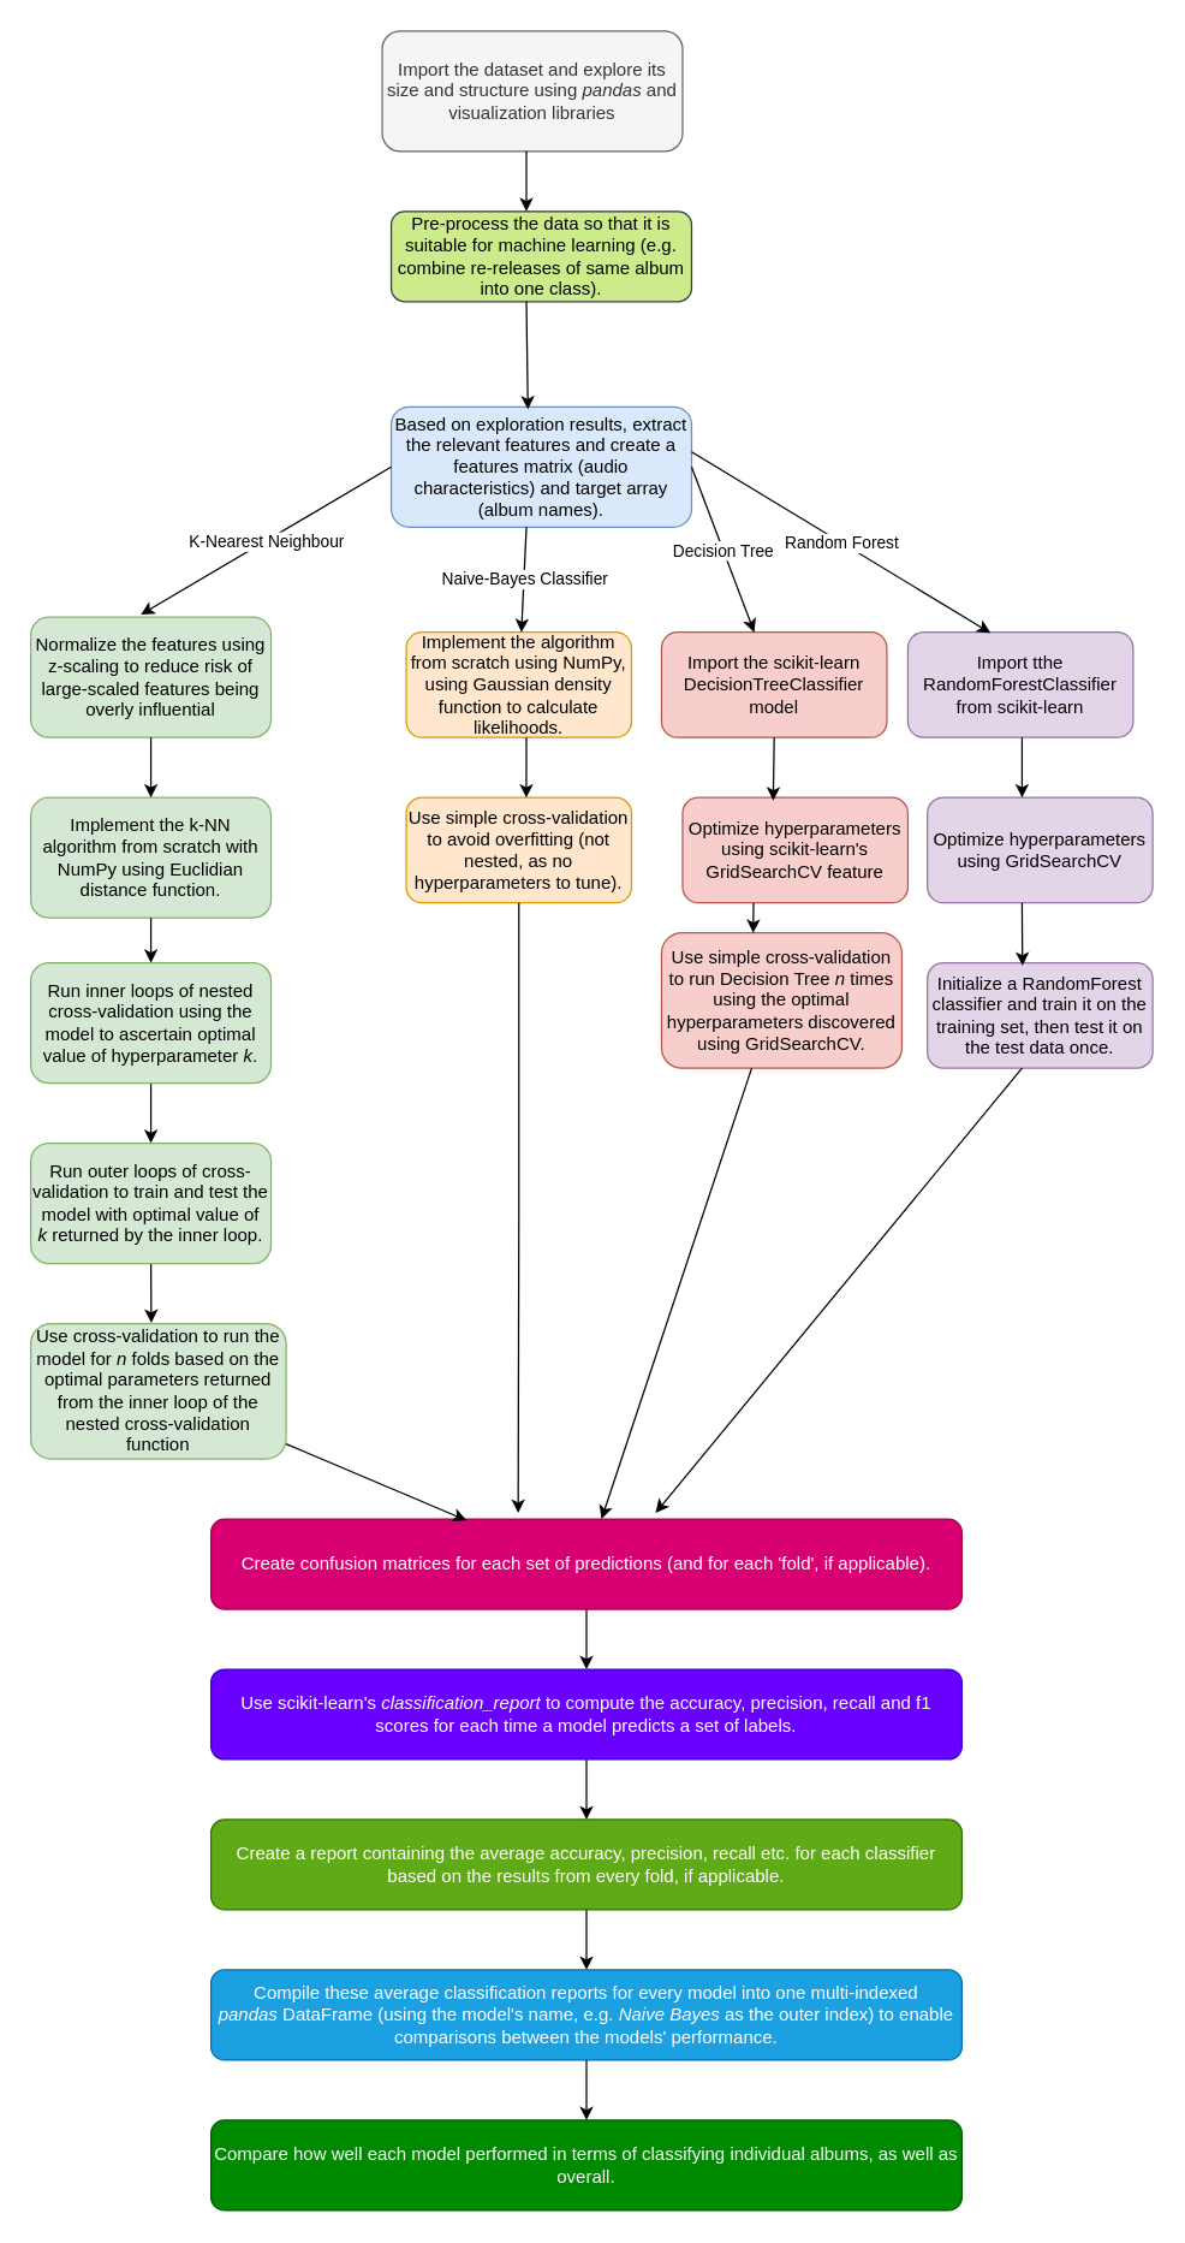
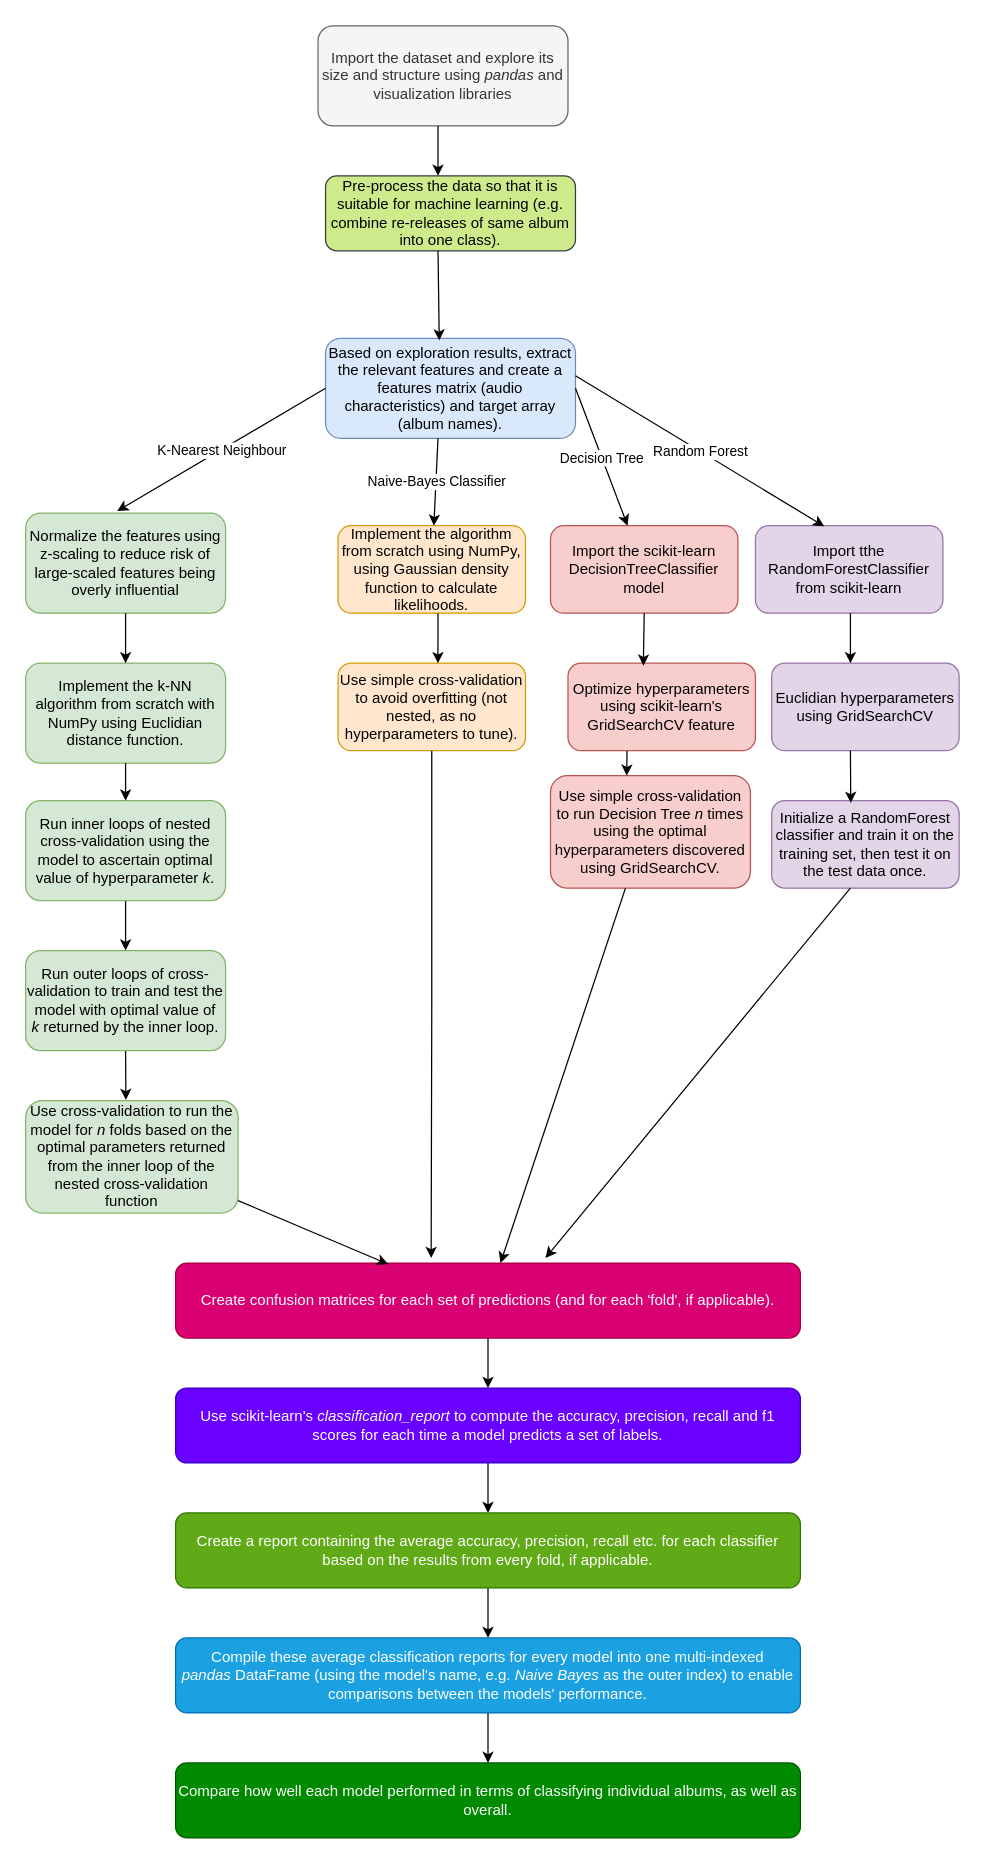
  <mxCell id="0" />
  <mxCell id="1" parent="0" />
  <mxCell id="2" value="Import the dataset and explore its size and structure using &lt;i&gt;pandas &lt;/i&gt;and visualization libraries" style="rounded=1;whiteSpace=wrap;html=1;fillColor=#f5f5f5;fontColor=#333333;strokeColor=#666666;" vertex="1" parent="1"><mxGeometry x="254" y="20" width="200" height="80" as="geometry" /></mxCell>
  <mxCell id="3" value="Based on exploration results, extract the relevant features and create a features matrix (audio characteristics) and target array (album names)." style="rounded=1;whiteSpace=wrap;html=1;fillColor=#dae8fc;strokeColor=#6c8ebf;" vertex="1" parent="1"><mxGeometry x="260" y="270" width="200" height="80" as="geometry" /></mxCell>
  <mxCell id="4" value="Normalize the features using z-scaling to reduce risk of large-scaled features being overly influential" style="rounded=1;whiteSpace=wrap;html=1;fillColor=#d5e8d4;strokeColor=#82b366;" vertex="1" parent="1"><mxGeometry x="20" y="410" width="160" height="80" as="geometry" /></mxCell>
  <mxCell id="5" value="" style="endArrow=classic;html=1;rounded=0;entryX=0.458;entryY=-0.022;entryDx=0;entryDy=0;entryPerimeter=0;" edge="1" parent="1" target="4"><mxGeometry relative="1" as="geometry"><mxPoint x="260" y="310" as="sourcePoint" /><mxPoint x="360" y="310" as="targetPoint" /></mxGeometry></mxCell>
  <mxCell id="6" value="K-Nearest Neighbour" style="edgeLabel;resizable=0;html=1;align=center;verticalAlign=middle;" connectable="0" vertex="1" parent="5"><mxGeometry relative="1" as="geometry" /></mxCell>
  <mxCell id="7" style="edgeStyle=orthogonalEdgeStyle;rounded=0;orthogonalLoop=1;jettySize=auto;html=1;exitX=0.5;exitY=1;exitDx=0;exitDy=0;entryX=0.5;entryY=0;entryDx=0;entryDy=0;" edge="1" parent="1" source="8" target="11"><mxGeometry relative="1" as="geometry" /></mxCell>
  <mxCell id="8" value="Run inner loops of nested cross-validation using the model to ascertain optimal value of hyperparameter &lt;i&gt;k&lt;/i&gt;." style="rounded=1;whiteSpace=wrap;html=1;fillColor=#d5e8d4;strokeColor=#82b366;" vertex="1" parent="1"><mxGeometry x="20" y="640" width="160" height="80" as="geometry" /></mxCell>
  <mxCell id="9" value="Use cross-validation to run the model for &lt;i&gt;n&lt;/i&gt;&amp;nbsp;folds based on the optimal parameters returned from the inner loop of the nested cross-validation function" style="rounded=1;whiteSpace=wrap;html=1;fillColor=#d5e8d4;strokeColor=#82b366;" vertex="1" parent="1"><mxGeometry x="20" y="880" width="170" height="90" as="geometry" /></mxCell>
  <mxCell id="10" style="edgeStyle=orthogonalEdgeStyle;rounded=0;orthogonalLoop=1;jettySize=auto;html=1;exitX=0.5;exitY=1;exitDx=0;exitDy=0;entryX=0.472;entryY=-0.006;entryDx=0;entryDy=0;entryPerimeter=0;" edge="1" parent="1" source="11" target="9"><mxGeometry relative="1" as="geometry" /></mxCell>
  <mxCell id="11" value="Run outer loops of cross-validation to train and test the model with optimal value of &lt;i&gt;k&lt;/i&gt;&amp;nbsp;returned by the inner loop." style="rounded=1;whiteSpace=wrap;html=1;fillColor=#d5e8d4;strokeColor=#82b366;" vertex="1" parent="1"><mxGeometry x="20" y="760" width="160" height="80" as="geometry" /></mxCell>
  <mxCell id="12" value="Implement the algorithm from scratch using NumPy, using Gaussian density function to calculate likelihoods." style="rounded=1;whiteSpace=wrap;html=1;fillColor=#ffe6cc;strokeColor=#d79b00;" vertex="1" parent="1"><mxGeometry x="270" y="420" width="150" height="70" as="geometry" /></mxCell>
  <mxCell id="13" value="Implement the k-NN algorithm from scratch with NumPy using Euclidian distance function." style="rounded=1;whiteSpace=wrap;html=1;fillColor=#d5e8d4;strokeColor=#82b366;" vertex="1" parent="1"><mxGeometry x="20" y="530" width="160" height="80" as="geometry" /></mxCell>
  <mxCell id="14" value="" style="endArrow=classic;html=1;rounded=0;entryX=0.5;entryY=0;entryDx=0;entryDy=0;" edge="1" parent="1" target="13"><mxGeometry width="50" height="50" relative="1" as="geometry"><mxPoint x="100" y="490" as="sourcePoint" /><mxPoint x="150" y="440" as="targetPoint" /></mxGeometry></mxCell>
  <mxCell id="15" value="" style="endArrow=classic;html=1;rounded=0;entryX=0.5;entryY=0;entryDx=0;entryDy=0;" edge="1" parent="1" target="8"><mxGeometry width="50" height="50" relative="1" as="geometry"><mxPoint x="100" y="610" as="sourcePoint" /><mxPoint x="150" y="560" as="targetPoint" /></mxGeometry></mxCell>
  <mxCell id="16" value="" style="endArrow=classic;html=1;rounded=0;" edge="1" parent="1" target="12"><mxGeometry relative="1" as="geometry"><mxPoint x="350" y="350" as="sourcePoint" /><mxPoint x="450" y="350" as="targetPoint" /></mxGeometry></mxCell>
  <mxCell id="17" value="Naive-Bayes Classifier" style="edgeLabel;resizable=0;html=1;align=center;verticalAlign=middle;" connectable="0" vertex="1" parent="16"><mxGeometry relative="1" as="geometry" /></mxCell>
  <mxCell id="18" value="Use simple cross-validation to avoid overfitting (not nested, as no hyperparameters to tune)." style="rounded=1;whiteSpace=wrap;html=1;fillColor=#ffe6cc;strokeColor=#d79b00;" vertex="1" parent="1"><mxGeometry x="270" y="530" width="150" height="70" as="geometry" /></mxCell>
  <mxCell id="19" value="" style="endArrow=classic;html=1;rounded=0;entryX=0.533;entryY=0;entryDx=0;entryDy=0;entryPerimeter=0;" edge="1" parent="1" target="18"><mxGeometry width="50" height="50" relative="1" as="geometry"><mxPoint x="350" y="490" as="sourcePoint" /><mxPoint x="400" y="440" as="targetPoint" /></mxGeometry></mxCell>
  <mxCell id="20" value="Import the scikit-learn DecisionTreeClassifier model" style="rounded=1;whiteSpace=wrap;html=1;fillColor=#f8cecc;strokeColor=#b85450;" vertex="1" parent="1"><mxGeometry x="440" y="420" width="150" height="70" as="geometry" /></mxCell>
  <mxCell id="21" value="Optimize hyperparameters using scikit-learn's GridSearchCV feature" style="rounded=1;whiteSpace=wrap;html=1;fillColor=#f8cecc;strokeColor=#b85450;" vertex="1" parent="1"><mxGeometry x="454" y="530" width="150" height="70" as="geometry" /></mxCell>
  <mxCell id="22" value="" style="endArrow=classic;html=1;rounded=0;" edge="1" parent="1" target="20"><mxGeometry relative="1" as="geometry"><mxPoint x="460" y="310" as="sourcePoint" /><mxPoint x="560" y="310" as="targetPoint" /></mxGeometry></mxCell>
  <mxCell id="23" value="Decision Tree" style="edgeLabel;resizable=0;html=1;align=center;verticalAlign=middle;" connectable="0" vertex="1" parent="22"><mxGeometry relative="1" as="geometry" /></mxCell>
  <mxCell id="24" value="Pre-process the data so that it is suitable for machine learning (e.g. combine re-releases of same album into one class)." style="rounded=1;whiteSpace=wrap;html=1;fillColor=#cdeb8b;strokeColor=#36393d;" vertex="1" parent="1"><mxGeometry x="260" y="140" width="200" height="60" as="geometry" /></mxCell>
  <mxCell id="25" value="" style="endArrow=classic;html=1;rounded=0;" edge="1" parent="1"><mxGeometry width="50" height="50" relative="1" as="geometry"><mxPoint x="350" y="100" as="sourcePoint" /><mxPoint x="350" y="140" as="targetPoint" /></mxGeometry></mxCell>
  <mxCell id="26" value="" style="endArrow=classic;html=1;rounded=0;entryX=0.455;entryY=0.022;entryDx=0;entryDy=0;entryPerimeter=0;" edge="1" parent="1" target="3"><mxGeometry width="50" height="50" relative="1" as="geometry"><mxPoint x="350" y="200" as="sourcePoint" /><mxPoint x="400" y="150" as="targetPoint" /></mxGeometry></mxCell>
  <mxCell id="27" value="" style="endArrow=classic;html=1;rounded=0;entryX=0.402;entryY=0.029;entryDx=0;entryDy=0;entryPerimeter=0;exitX=0.5;exitY=1;exitDx=0;exitDy=0;" edge="1" parent="1" source="20" target="21"><mxGeometry width="50" height="50" relative="1" as="geometry"><mxPoint x="540" y="490" as="sourcePoint" /><mxPoint x="590" y="440" as="targetPoint" /></mxGeometry></mxCell>
  <mxCell id="28" value="Use simple cross-validation to run Decision Tree &lt;i&gt;n &lt;/i&gt;times using the optimal hyperparameters discovered using GridSearchCV." style="rounded=1;whiteSpace=wrap;html=1;fillColor=#f8cecc;strokeColor=#b85450;" vertex="1" parent="1"><mxGeometry x="440" y="620" width="160" height="90" as="geometry" /></mxCell>
  <mxCell id="29" value="" style="endArrow=classic;html=1;rounded=0;exitX=0.315;exitY=1.003;exitDx=0;exitDy=0;exitPerimeter=0;" edge="1" parent="1" source="21"><mxGeometry width="50" height="50" relative="1" as="geometry"><mxPoint x="540" y="610" as="sourcePoint" /><mxPoint x="501" y="620" as="targetPoint" /></mxGeometry></mxCell>
  <mxCell id="30" value="Import tthe RandomForestClassifier from scikit-learn" style="rounded=1;whiteSpace=wrap;html=1;fillColor=#e1d5e7;strokeColor=#9673a6;" vertex="1" parent="1"><mxGeometry x="604" y="420" width="150" height="70" as="geometry" /></mxCell>
  <mxCell id="31" value="" style="endArrow=classic;html=1;rounded=0;entryX=0.367;entryY=0.007;entryDx=0;entryDy=0;entryPerimeter=0;" edge="1" parent="1" target="30"><mxGeometry relative="1" as="geometry"><mxPoint x="460" y="300" as="sourcePoint" /><mxPoint x="560" y="300" as="targetPoint" /></mxGeometry></mxCell>
  <mxCell id="32" value="Random Forest" style="edgeLabel;resizable=0;html=1;align=center;verticalAlign=middle;" connectable="0" vertex="1" parent="31"><mxGeometry relative="1" as="geometry" /></mxCell>
- <mxCell id="33" value="Optimize hyperparameters using GridSearchCV" style="rounded=1;whiteSpace=wrap;html=1;fillColor=#e1d5e7;strokeColor=#9673a6;" vertex="1" parent="1"><mxGeometry x="617" y="530" width="150" height="70" as="geometry" /></mxCell>
+ <mxCell id="33" value="Euclidian hyperparameters using GridSearchCV" style="rounded=1;whiteSpace=wrap;html=1;fillColor=#e1d5e7;strokeColor=#9673a6;" vertex="1" parent="1"><mxGeometry x="617" y="530" width="150" height="70" as="geometry" /></mxCell>
  <mxCell id="34" value="" style="endArrow=classic;html=1;rounded=0;" edge="1" parent="1"><mxGeometry width="50" height="50" relative="1" as="geometry"><mxPoint x="680" y="490" as="sourcePoint" /><mxPoint x="680" y="530" as="targetPoint" /></mxGeometry></mxCell>
  <mxCell id="35" value="Initialize a RandomForest classifier and train it on the training set, then test it on the test data once." style="rounded=1;whiteSpace=wrap;html=1;fillColor=#e1d5e7;strokeColor=#9673a6;" vertex="1" parent="1"><mxGeometry x="617" y="640" width="150" height="70" as="geometry" /></mxCell>
  <mxCell id="36" value="" style="endArrow=classic;html=1;rounded=0;entryX=0.422;entryY=0.026;entryDx=0;entryDy=0;entryPerimeter=0;" edge="1" parent="1" target="35"><mxGeometry width="50" height="50" relative="1" as="geometry"><mxPoint x="680" y="600" as="sourcePoint" /><mxPoint x="730" y="550" as="targetPoint" /></mxGeometry></mxCell>
  <mxCell id="37" style="edgeStyle=orthogonalEdgeStyle;rounded=0;orthogonalLoop=1;jettySize=auto;html=1;exitX=0.5;exitY=1;exitDx=0;exitDy=0;entryX=0.5;entryY=0;entryDx=0;entryDy=0;" edge="1" parent="1" source="38" target="40"><mxGeometry relative="1" as="geometry" /></mxCell>
  <mxCell id="38" value="Create confusion matrices for each set of predictions (and for each 'fold', if applicable)." style="rounded=1;whiteSpace=wrap;html=1;fillColor=#d80073;fontColor=#ffffff;strokeColor=#A50040;" vertex="1" parent="1"><mxGeometry x="140" y="1010" width="500" height="60" as="geometry" /></mxCell>
  <mxCell id="39" style="edgeStyle=orthogonalEdgeStyle;rounded=0;orthogonalLoop=1;jettySize=auto;html=1;exitX=0.5;exitY=1;exitDx=0;exitDy=0;entryX=0.5;entryY=0;entryDx=0;entryDy=0;" edge="1" parent="1" source="40" target="42"><mxGeometry relative="1" as="geometry" /></mxCell>
  <mxCell id="40" value="Use scikit-learn's &lt;i&gt;classification_report&lt;/i&gt;&amp;nbsp;to compute the accuracy, precision, recall and f1 scores for each time a model predicts a set of labels." style="rounded=1;whiteSpace=wrap;html=1;fillColor=#6a00ff;fontColor=#ffffff;strokeColor=#3700CC;" vertex="1" parent="1"><mxGeometry x="140" y="1110" width="500" height="60" as="geometry" /></mxCell>
  <mxCell id="41" style="edgeStyle=orthogonalEdgeStyle;rounded=0;orthogonalLoop=1;jettySize=auto;html=1;exitX=0.5;exitY=1;exitDx=0;exitDy=0;entryX=0.5;entryY=0;entryDx=0;entryDy=0;" edge="1" parent="1" source="42" target="43"><mxGeometry relative="1" as="geometry" /></mxCell>
  <mxCell id="42" value="Create a report containing the average accuracy, precision, recall etc. for each classifier based on the results from every fold, if applicable." style="rounded=1;whiteSpace=wrap;html=1;fillColor=#60a917;fontColor=#ffffff;strokeColor=#2D7600;" vertex="1" parent="1"><mxGeometry x="140" y="1210" width="500" height="60" as="geometry" /></mxCell>
  <mxCell id="43" value="Compile these average classification reports for every model into one multi-indexed &lt;i&gt;pandas&lt;/i&gt;&amp;nbsp;DataFrame (using the model's name, e.g. &lt;i&gt;Naive Bayes&lt;/i&gt;&amp;nbsp;as the outer index) to enable comparisons between the models' performance." style="rounded=1;whiteSpace=wrap;html=1;fillColor=#1ba1e2;fontColor=#ffffff;strokeColor=#006EAF;" vertex="1" parent="1"><mxGeometry x="140" y="1310" width="500" height="60" as="geometry" /></mxCell>
  <mxCell id="44" value="" style="endArrow=classic;html=1;rounded=0;entryX=0.34;entryY=0.014;entryDx=0;entryDy=0;entryPerimeter=0;" edge="1" parent="1" target="38"><mxGeometry width="50" height="50" relative="1" as="geometry"><mxPoint x="190" y="960" as="sourcePoint" /><mxPoint x="240" y="910" as="targetPoint" /></mxGeometry></mxCell>
  <mxCell id="45" style="edgeStyle=orthogonalEdgeStyle;rounded=0;orthogonalLoop=1;jettySize=auto;html=1;exitX=0.5;exitY=1;exitDx=0;exitDy=0;entryX=0.409;entryY=-0.068;entryDx=0;entryDy=0;entryPerimeter=0;" edge="1" parent="1" source="18" target="38"><mxGeometry relative="1" as="geometry" /></mxCell>
  <mxCell id="46" value="" style="endArrow=classic;html=1;rounded=0;" edge="1" parent="1" target="38"><mxGeometry width="50" height="50" relative="1" as="geometry"><mxPoint x="500" y="710" as="sourcePoint" /><mxPoint x="550" y="660" as="targetPoint" /></mxGeometry></mxCell>
  <mxCell id="47" value="" style="endArrow=classic;html=1;rounded=0;entryX=0.592;entryY=-0.068;entryDx=0;entryDy=0;entryPerimeter=0;" edge="1" parent="1" target="38"><mxGeometry width="50" height="50" relative="1" as="geometry"><mxPoint x="680" y="710" as="sourcePoint" /><mxPoint x="730" y="660" as="targetPoint" /></mxGeometry></mxCell>
  <mxCell id="48" value="Compare how well each model performed in terms of classifying individual albums, as well as overall." style="rounded=1;whiteSpace=wrap;html=1;fillColor=#008a00;fontColor=#ffffff;strokeColor=#005700;" vertex="1" parent="1"><mxGeometry x="140" y="1410" width="500" height="60" as="geometry" /></mxCell>
  <mxCell id="49" value="" style="endArrow=classic;html=1;rounded=0;entryX=0.5;entryY=0;entryDx=0;entryDy=0;" edge="1" parent="1" target="48"><mxGeometry width="50" height="50" relative="1" as="geometry"><mxPoint x="390" y="1370" as="sourcePoint" /><mxPoint x="440" y="1320" as="targetPoint" /></mxGeometry></mxCell>
